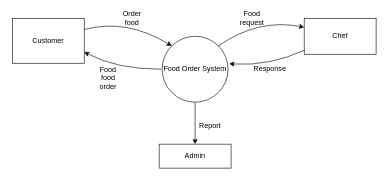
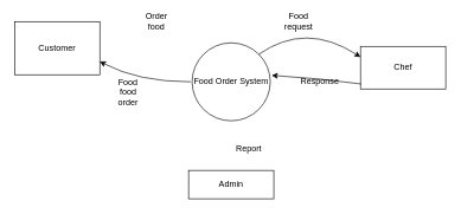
  <mxCell id="0" />
  <mxCell id="1" parent="0" />
  <mxCell id="2" value="Food Order System" style="ellipse;whiteSpace=wrap;html=1;aspect=fixed;" vertex="1" parent="1"><mxGeometry x="270" y="60" width="110" height="110" as="geometry" /></mxCell>
  <mxCell id="3" value="Customer" style="rounded=0;whiteSpace=wrap;html=1;" vertex="1" parent="1"><mxGeometry x="20" y="30" width="120" height="75" as="geometry" /></mxCell>
- <mxCell id="4" value="Chef" style="rounded=0;whiteSpace=wrap;html=1;" vertex="1" parent="1"><mxGeometry x="507" y="30" width="120" height="60" as="geometry" /></mxCell>
+ <mxCell id="4" value="Chef" style="rounded=0;whiteSpace=wrap;html=1;" vertex="1" parent="1"><mxGeometry x="507" y="65" width="120" height="60" as="geometry" /></mxCell>
  <mxCell id="5" value="Admin" style="rounded=0;whiteSpace=wrap;html=1;" vertex="1" parent="1"><mxGeometry x="265" y="240" width="120" height="40" as="geometry" /></mxCell>
- <mxCell id="6" value="" style="curved=1;endArrow=classic;html=1;entryX=0;entryY=0;entryDx=0;entryDy=0;exitX=1;exitY=0.25;exitDx=0;exitDy=0;" edge="1" parent="1" source="3" target="2"><mxGeometry width="50" height="50" relative="1" as="geometry"><mxPoint x="170" y="70" as="sourcePoint" /><mxPoint x="220" y="20" as="targetPoint" /><Array as="points"><mxPoint x="210" y="30" /></Array></mxGeometry></mxCell>
  <mxCell id="7" value="" style="curved=1;endArrow=classic;html=1;entryX=0;entryY=0.25;entryDx=0;entryDy=0;exitX=1;exitY=0;exitDx=0;exitDy=0;" edge="1" parent="1" source="2" target="4"><mxGeometry width="50" height="50" relative="1" as="geometry"><mxPoint x="380" y="95" as="sourcePoint" /><mxPoint x="526.109" y="126.109" as="targetPoint" /><Array as="points"><mxPoint x="430" y="30" /></Array></mxGeometry></mxCell>
  <mxCell id="8" value="" style="curved=1;endArrow=classic;html=1;entryX=1;entryY=0.75;entryDx=0;entryDy=0;" edge="1" parent="1" target="3"><mxGeometry width="50" height="50" relative="1" as="geometry"><mxPoint x="268" y="115" as="sourcePoint" /><mxPoint x="150" y="60" as="targetPoint" /><Array as="points"><mxPoint x="194" y="115" /></Array></mxGeometry></mxCell>
  <mxCell id="9" value="" style="curved=1;endArrow=classic;html=1;entryX=1.018;entryY=0.418;entryDx=0;entryDy=0;exitX=0.008;exitY=0.883;exitDx=0;exitDy=0;exitPerimeter=0;entryPerimeter=0;" edge="1" parent="1" source="4" target="2"><mxGeometry width="50" height="50" relative="1" as="geometry"><mxPoint x="278" y="125" as="sourcePoint" /><mxPoint x="150" y="85" as="targetPoint" /><Array as="points"><mxPoint x="450" y="110" /></Array></mxGeometry></mxCell>
- <mxCell id="10" value="" style="endArrow=classic;html=1;entryX=0.5;entryY=0;entryDx=0;entryDy=0;exitX=0.5;exitY=1;exitDx=0;exitDy=0;" edge="1" parent="1" source="2" target="5"><mxGeometry width="50" height="50" relative="1" as="geometry"><mxPoint x="20" y="370" as="sourcePoint" /><mxPoint x="70" y="320" as="targetPoint" /></mxGeometry></mxCell>
  <mxCell id="11" value="Order food" style="text;html=1;strokeColor=none;fillColor=none;align=center;verticalAlign=middle;whiteSpace=wrap;rounded=0;" vertex="1" parent="1"><mxGeometry x="200" y="20" width="40" height="20" as="geometry" /></mxCell>
  <mxCell id="12" value="Report" style="text;html=1;strokeColor=none;fillColor=none;align=center;verticalAlign=middle;whiteSpace=wrap;rounded=0;" vertex="1" parent="1"><mxGeometry x="330" y="200" width="40" height="20" as="geometry" /></mxCell>
  <mxCell id="13" value="Food request" style="text;html=1;strokeColor=none;fillColor=none;align=center;verticalAlign=middle;whiteSpace=wrap;rounded=0;" vertex="1" parent="1"><mxGeometry x="400" y="20" width="40" height="20" as="geometry" /></mxCell>
  <mxCell id="14" value="Response" style="text;html=1;strokeColor=none;fillColor=none;align=center;verticalAlign=middle;whiteSpace=wrap;rounded=0;" vertex="1" parent="1"><mxGeometry x="430" y="105" width="40" height="20" as="geometry" /></mxCell>
  <mxCell id="15" value="Food food order" style="text;html=1;strokeColor=none;fillColor=none;align=center;verticalAlign=middle;whiteSpace=wrap;rounded=0;" vertex="1" parent="1"><mxGeometry x="160" y="120" width="40" height="20" as="geometry" /></mxCell>
